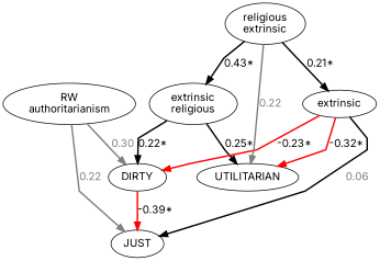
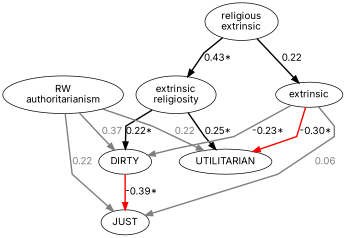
  digraph {
    fontname=Inter
    forcelabels=true
    rankdir=TB
    splines=polyline
    node [fontname=Inter shape=ellipse]
    edge [fontname=Inter style=bold]
-   n1 [label="extrinsic\nreligious"]
+   n1 [label="extrinsic\nreligiosity"]
    n2 [label=UTILITARIAN]
    n3 [label=DIRTY]
    n4 [label=JUST]
    n5 [label="RW\nauthoritarianism"]
    n6 [label=extrinsic]
    n7 [label="religious\nextrinsic"]
    n1 -> n2 [label="0.25*"]
    n1 -> n3 [label="0.22*"]
    n3 -> n4 [color=red label="-0.39*"]
-   n7 -> n2 [color=grey50 fontcolor=grey50 label=0.22]
-   n5 -> n3 [color=grey50 fontcolor=grey50 label=0.30]
+   n5 -> n2 [color=grey50 fontcolor=grey50 label=0.22]
+   n5 -> n3 [color=grey50 fontcolor=grey50 label=0.37]
    n5 -> n4 [color=grey50 fontcolor=grey50 label=0.22]
-   n6 -> n2 [color=red label="-0.32*"]
-   n6 -> n3 [color=red label="-0.23*"]
-   n6 -> n4 [color=black fontcolor=grey50 label=0.06]
+   n6 -> n2 [color=red label="-0.30*"]
+   n6 -> n3 [color=grey50 label="-0.23*"]
+   n6 -> n4 [color=grey50 fontcolor=grey50 label=0.06]
    n7 -> n1 [label="0.43*"]
-   n7 -> n6 [label="0.21*"]
+   n7 -> n6 [label=0.22]
  }
